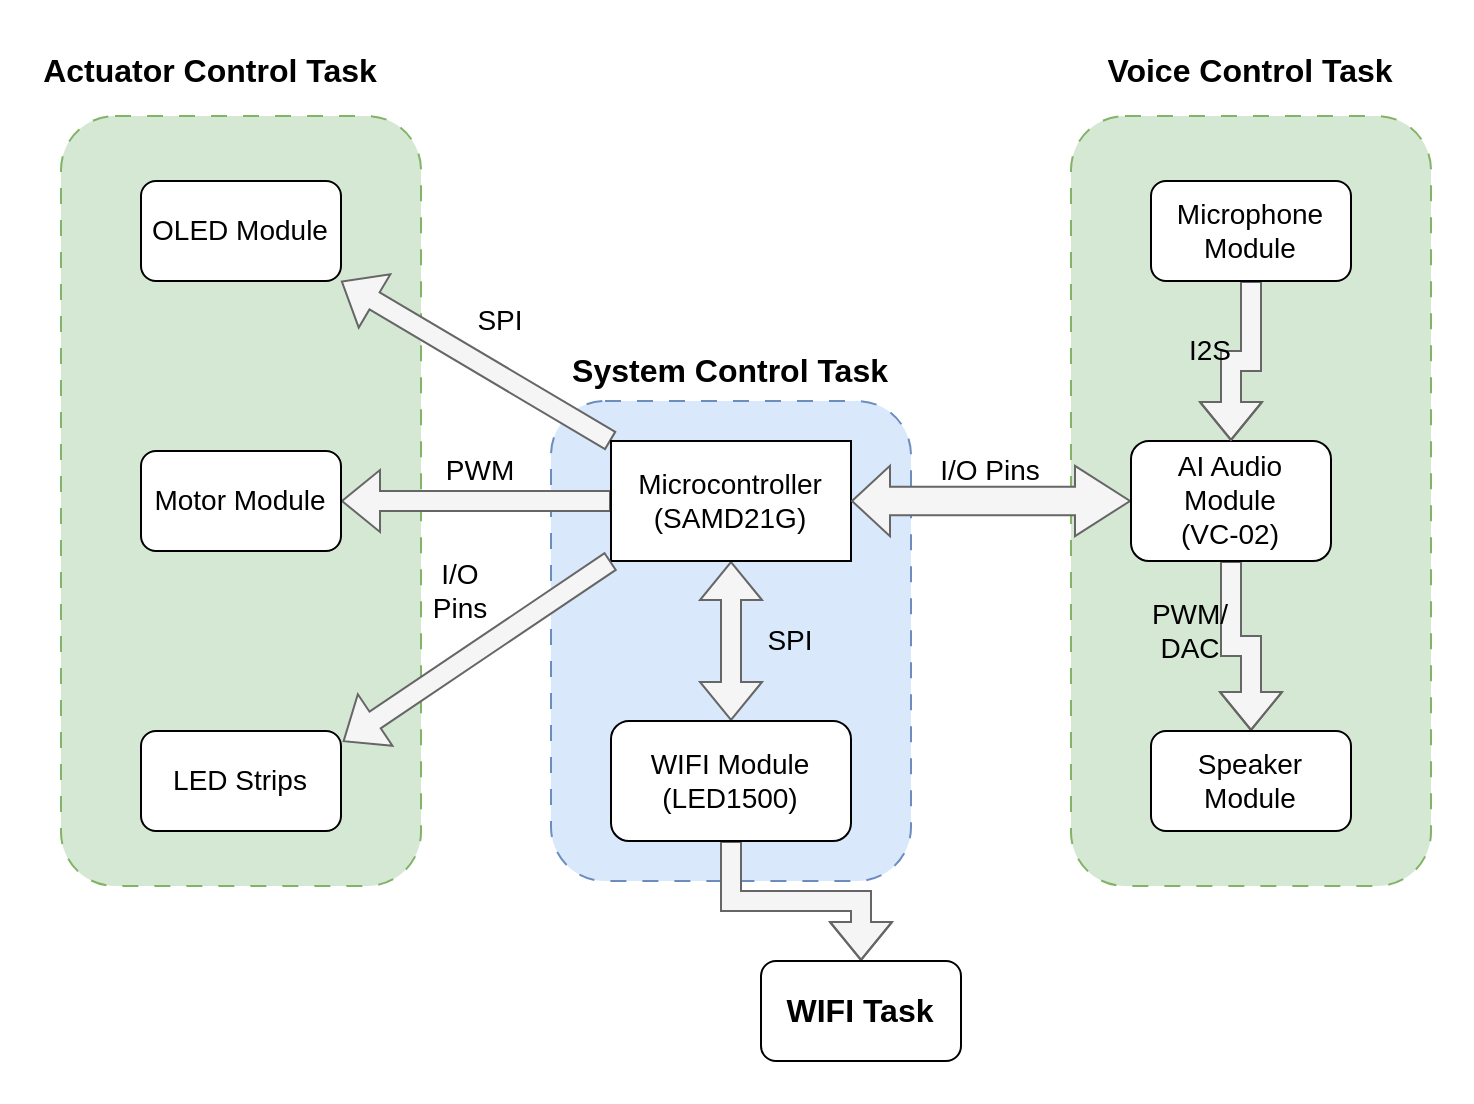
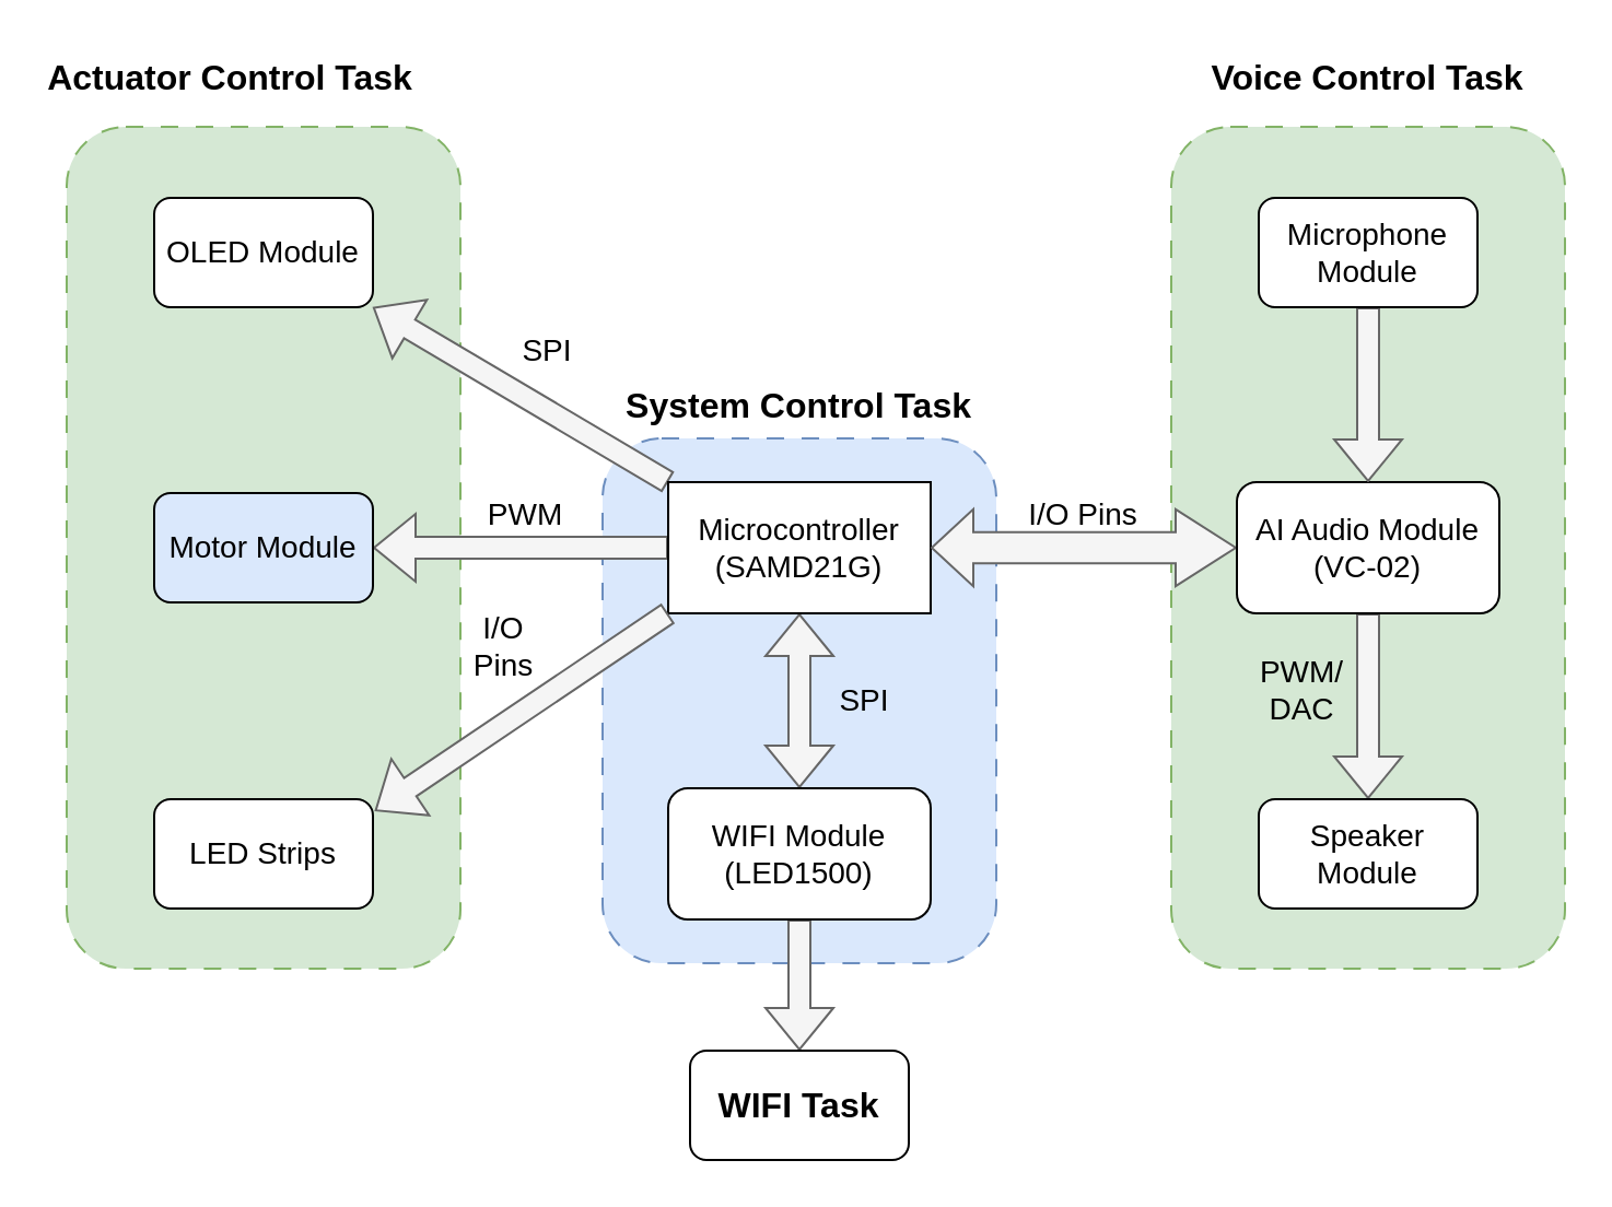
  <mxCell id="0" />
  <mxCell id="1" parent="0" />
  <mxCell id="2" value="" style="rounded=1;whiteSpace=wrap;html=1;dashed=1;dashPattern=8 8;fillColor=#d5e8d4;strokeColor=#82b366;" parent="1" vertex="1"><mxGeometry x="535" y="57.5" width="180" height="385" as="geometry" /></mxCell>
  <mxCell id="3" value="" style="rounded=1;whiteSpace=wrap;html=1;dashed=1;dashPattern=8 8;fillColor=#d5e8d4;strokeColor=#82b366;" parent="1" vertex="1"><mxGeometry x="30" y="57.5" width="180" height="385" as="geometry" /></mxCell>
  <mxCell id="4" value="" style="rounded=1;whiteSpace=wrap;html=1;dashed=1;dashPattern=8 8;fillColor=#dae8fc;strokeColor=#6c8ebf;" parent="1" vertex="1"><mxGeometry x="275" y="200" width="180" height="240" as="geometry" /></mxCell>
  <mxCell id="5" value="" style="edgeStyle=orthogonalEdgeStyle;rounded=0;orthogonalLoop=1;jettySize=auto;html=1;startArrow=classic;startFill=1;shape=flexArrow;fillColor=#f5f5f5;strokeColor=#666666;" parent="1" source="8" target="10" edge="1"><mxGeometry relative="1" as="geometry" /></mxCell>
  <mxCell id="6" style="rounded=0;orthogonalLoop=1;jettySize=auto;html=1;exitX=0;exitY=0;exitDx=0;exitDy=0;entryX=1;entryY=1;entryDx=0;entryDy=0;shape=flexArrow;fillColor=#f5f5f5;strokeColor=#666666;" parent="1" source="8" target="14" edge="1"><mxGeometry relative="1" as="geometry" /></mxCell>
  <mxCell id="7" value="" style="edgeStyle=orthogonalEdgeStyle;rounded=0;orthogonalLoop=1;jettySize=auto;html=1;shape=flexArrow;fillColor=#f5f5f5;strokeColor=#666666;" parent="1" source="8" target="15" edge="1"><mxGeometry relative="1" as="geometry" /></mxCell>
  <mxCell id="8" value="&lt;font style=&quot;font-size: 14px;&quot;&gt;Microcontroller&lt;/font&gt;&lt;div&gt;&lt;font style=&quot;font-size: 14px;&quot;&gt;(SAMD21G)&lt;/font&gt;&lt;/div&gt;" style="whiteSpace=wrap;html=1;rounded=0;" parent="1" vertex="1"><mxGeometry x="305" y="220" width="120" height="60" as="geometry" /></mxCell>
  <mxCell id="9" style="edgeStyle=orthogonalEdgeStyle;rounded=0;orthogonalLoop=1;jettySize=auto;html=1;exitX=0.5;exitY=1;exitDx=0;exitDy=0;entryX=0.5;entryY=0;entryDx=0;entryDy=0;shape=flexArrow;fillColor=#f5f5f5;strokeColor=#666666;" parent="1" source="10" target="29" edge="1"><mxGeometry relative="1" as="geometry" /></mxCell>
  <mxCell id="10" value="&lt;span style=&quot;font-size: 14px;&quot;&gt;WIFI Module&lt;/span&gt;&lt;div&gt;&lt;span style=&quot;font-size: 14px;&quot;&gt;(LED1500)&lt;/span&gt;&lt;/div&gt;" style="rounded=1;whiteSpace=wrap;html=1;" parent="1" vertex="1"><mxGeometry x="305" y="360" width="120" height="60" as="geometry" /></mxCell>
  <mxCell id="11" value="" style="edgeStyle=orthogonalEdgeStyle;rounded=0;orthogonalLoop=1;jettySize=auto;html=1;startArrow=classic;startFill=1;shape=flexArrow;width=14.167;startSize=8.833;fillColor=#f5f5f5;strokeColor=#666666;" parent="1" source="13" target="8" edge="1"><mxGeometry relative="1" as="geometry" /></mxCell>
  <mxCell id="12" value="" style="edgeStyle=orthogonalEdgeStyle;rounded=0;orthogonalLoop=1;jettySize=auto;html=1;startArrow=none;startFill=0;shape=flexArrow;fillColor=#f5f5f5;strokeColor=#666666;entryX=0.5;entryY=0;entryDx=0;entryDy=0;" parent="1" source="13" target="18" edge="1"><mxGeometry relative="1" as="geometry"><mxPoint x="625" y="360" as="targetPoint" /></mxGeometry></mxCell>
- <mxCell id="13" value="&lt;span style=&quot;font-size: 14px;&quot;&gt;AI Audio Module&lt;/span&gt;&lt;div&gt;&lt;span style=&quot;font-size: 14px;&quot;&gt;(VC-02)&lt;/span&gt;&lt;/div&gt;" style="rounded=1;whiteSpace=wrap;html=1;" parent="1" vertex="1"><mxGeometry x="565" y="220" width="100" height="60" as="geometry" /></mxCell>
+ <mxCell id="13" value="&lt;span style=&quot;font-size: 14px;&quot;&gt;AI Audio Module&lt;/span&gt;&lt;div&gt;&lt;span style=&quot;font-size: 14px;&quot;&gt;(VC-02)&lt;/span&gt;&lt;/div&gt;" style="rounded=1;whiteSpace=wrap;html=1;" parent="1" vertex="1"><mxGeometry x="565" y="220" width="120" height="60" as="geometry" /></mxCell>
  <mxCell id="14" value="&lt;span style=&quot;font-size: 14px;&quot;&gt;OLED Module&lt;/span&gt;" style="rounded=1;whiteSpace=wrap;html=1;" parent="1" vertex="1"><mxGeometry x="70" y="90" width="100" height="50" as="geometry" /></mxCell>
- <mxCell id="15" value="&lt;span style=&quot;font-size: 14px;&quot;&gt;Motor Module&lt;/span&gt;" style="rounded=1;whiteSpace=wrap;html=1;" parent="1" vertex="1"><mxGeometry x="70" y="225" width="100" height="50" as="geometry" /></mxCell>
+ <mxCell id="15" value="&lt;span style=&quot;font-size: 14px;&quot;&gt;Motor Module&lt;/span&gt;" style="rounded=1;whiteSpace=wrap;html=1;fillColor=#dae8fc;" parent="1" vertex="1"><mxGeometry x="70" y="225" width="100" height="50" as="geometry" /></mxCell>
  <mxCell id="16" value="" style="edgeStyle=orthogonalEdgeStyle;rounded=0;orthogonalLoop=1;jettySize=auto;html=1;startArrow=none;startFill=0;shape=flexArrow;fillColor=#f5f5f5;strokeColor=#666666;" parent="1" source="17" target="13" edge="1"><mxGeometry relative="1" as="geometry" /></mxCell>
  <mxCell id="17" value="&lt;span style=&quot;font-size: 14px;&quot;&gt;Microphone Module&lt;/span&gt;" style="rounded=1;whiteSpace=wrap;html=1;" parent="1" vertex="1"><mxGeometry x="575" y="90" width="100" height="50" as="geometry" /></mxCell>
  <mxCell id="18" value="&lt;span style=&quot;font-size: 14px;&quot;&gt;Speaker Module&lt;/span&gt;" style="rounded=1;whiteSpace=wrap;html=1;" parent="1" vertex="1"><mxGeometry x="575" y="365" width="100" height="50" as="geometry" /></mxCell>
  <mxCell id="19" value="&lt;span style=&quot;font-size: 14px;&quot;&gt;LED Strips&lt;/span&gt;" style="rounded=1;whiteSpace=wrap;html=1;" parent="1" vertex="1"><mxGeometry x="70" y="365" width="100" height="50" as="geometry" /></mxCell>
  <mxCell id="20" value="&lt;font style=&quot;font-size: 16px;&quot;&gt;&lt;b&gt;System Control Task&lt;/b&gt;&lt;/font&gt;" style="text;html=1;align=center;verticalAlign=middle;whiteSpace=wrap;rounded=0;" parent="1" vertex="1"><mxGeometry x="280" y="170" width="170" height="30" as="geometry" /></mxCell>
  <mxCell id="21" value="&lt;font style=&quot;font-size: 14px;&quot;&gt;SPI&lt;/font&gt;" style="text;html=1;align=center;verticalAlign=middle;whiteSpace=wrap;rounded=0;" parent="1" vertex="1"><mxGeometry x="365" y="305" width="60" height="30" as="geometry" /></mxCell>
  <mxCell id="22" value="&lt;font style=&quot;font-size: 14px;&quot;&gt;I/O Pins&lt;/font&gt;" style="text;html=1;align=center;verticalAlign=middle;whiteSpace=wrap;rounded=0;" parent="1" vertex="1"><mxGeometry x="465" y="220" width="60" height="30" as="geometry" /></mxCell>
- <mxCell id="23" value="&lt;font style=&quot;font-size: 14px;&quot;&gt;I2S&lt;/font&gt;" style="text;html=1;align=center;verticalAlign=middle;whiteSpace=wrap;rounded=0;" parent="1" vertex="1"><mxGeometry x="575" y="160" width="60" height="30" as="geometry" /></mxCell>
  <mxCell id="24" value="&lt;font style=&quot;font-size: 14px;&quot;&gt;PWM&lt;/font&gt;&lt;span style=&quot;font-size: 14px; background-color: transparent; color: light-dark(rgb(0, 0, 0), rgb(255, 255, 255));&quot;&gt;/&lt;/span&gt;&lt;div&gt;&lt;span style=&quot;font-size: 14px; background-color: transparent; color: light-dark(rgb(0, 0, 0), rgb(255, 255, 255));&quot;&gt;DAC&lt;/span&gt;&lt;/div&gt;" style="text;html=1;align=center;verticalAlign=middle;whiteSpace=wrap;rounded=0;" parent="1" vertex="1"><mxGeometry x="565" y="300" width="60" height="30" as="geometry" /></mxCell>
  <mxCell id="25" value="&lt;font style=&quot;font-size: 14px;&quot;&gt;SPI&lt;/font&gt;" style="text;html=1;align=center;verticalAlign=middle;whiteSpace=wrap;rounded=0;" parent="1" vertex="1"><mxGeometry x="220" y="145" width="60" height="30" as="geometry" /></mxCell>
  <mxCell id="26" value="&lt;font style=&quot;font-size: 14px;&quot;&gt;PWM&lt;/font&gt;" style="text;html=1;align=center;verticalAlign=middle;whiteSpace=wrap;rounded=0;" parent="1" vertex="1"><mxGeometry x="210" y="220" width="60" height="30" as="geometry" /></mxCell>
  <mxCell id="27" style="rounded=0;orthogonalLoop=1;jettySize=auto;html=1;exitX=0;exitY=1;exitDx=0;exitDy=0;entryX=1.009;entryY=0.108;entryDx=0;entryDy=0;entryPerimeter=0;shape=flexArrow;fillColor=#f5f5f5;strokeColor=#666666;" parent="1" source="8" target="19" edge="1"><mxGeometry relative="1" as="geometry" /></mxCell>
  <mxCell id="28" value="&lt;font style=&quot;font-size: 14px;&quot;&gt;I/O&lt;/font&gt;&lt;div&gt;&lt;font style=&quot;font-size: 14px;&quot;&gt;Pins&lt;/font&gt;&lt;/div&gt;" style="text;html=1;align=center;verticalAlign=middle;whiteSpace=wrap;rounded=0;" parent="1" vertex="1"><mxGeometry x="200" y="280" width="60" height="30" as="geometry" /></mxCell>
- <mxCell id="29" value="&lt;b style=&quot;&quot;&gt;&lt;font style=&quot;font-size: 16px;&quot;&gt;WIFI Task&lt;/font&gt;&lt;/b&gt;" style="rounded=1;whiteSpace=wrap;html=1;" parent="1" vertex="1"><mxGeometry x="380" y="480" width="100" height="50" as="geometry" /></mxCell>
+ <mxCell id="29" value="&lt;b style=&quot;&quot;&gt;&lt;font style=&quot;font-size: 16px;&quot;&gt;WIFI Task&lt;/font&gt;&lt;/b&gt;" style="rounded=1;whiteSpace=wrap;html=1;" parent="1" vertex="1"><mxGeometry x="315" y="480" width="100" height="50" as="geometry" /></mxCell>
  <mxCell id="30" value="&lt;font style=&quot;font-size: 16px;&quot;&gt;&lt;b&gt;Actuator Control Task&lt;/b&gt;&lt;/font&gt;" style="text;html=1;align=center;verticalAlign=middle;whiteSpace=wrap;rounded=0;" parent="1" vertex="1"><mxGeometry x="20" y="20" width="170" height="30" as="geometry" /></mxCell>
  <mxCell id="31" value="&lt;font style=&quot;font-size: 16px;&quot;&gt;&lt;b&gt;Voice Control Task&lt;/b&gt;&lt;/font&gt;" style="text;html=1;align=center;verticalAlign=middle;whiteSpace=wrap;rounded=0;" parent="1" vertex="1"><mxGeometry x="540" y="20" width="170" height="30" as="geometry" /></mxCell>
